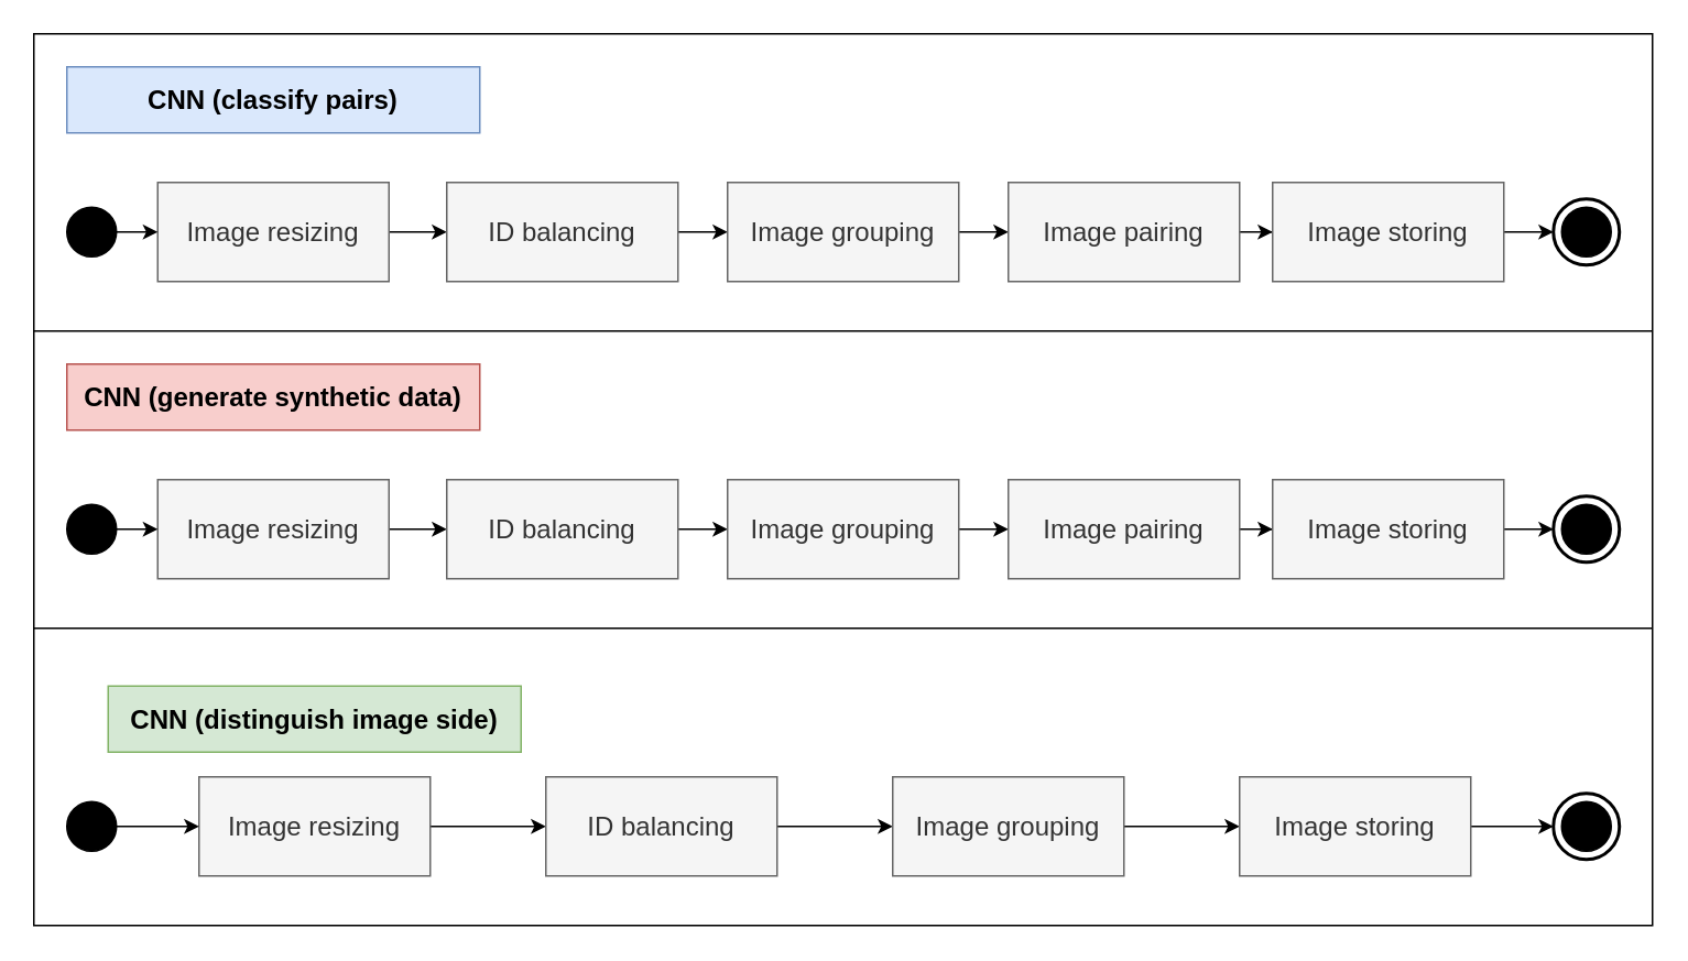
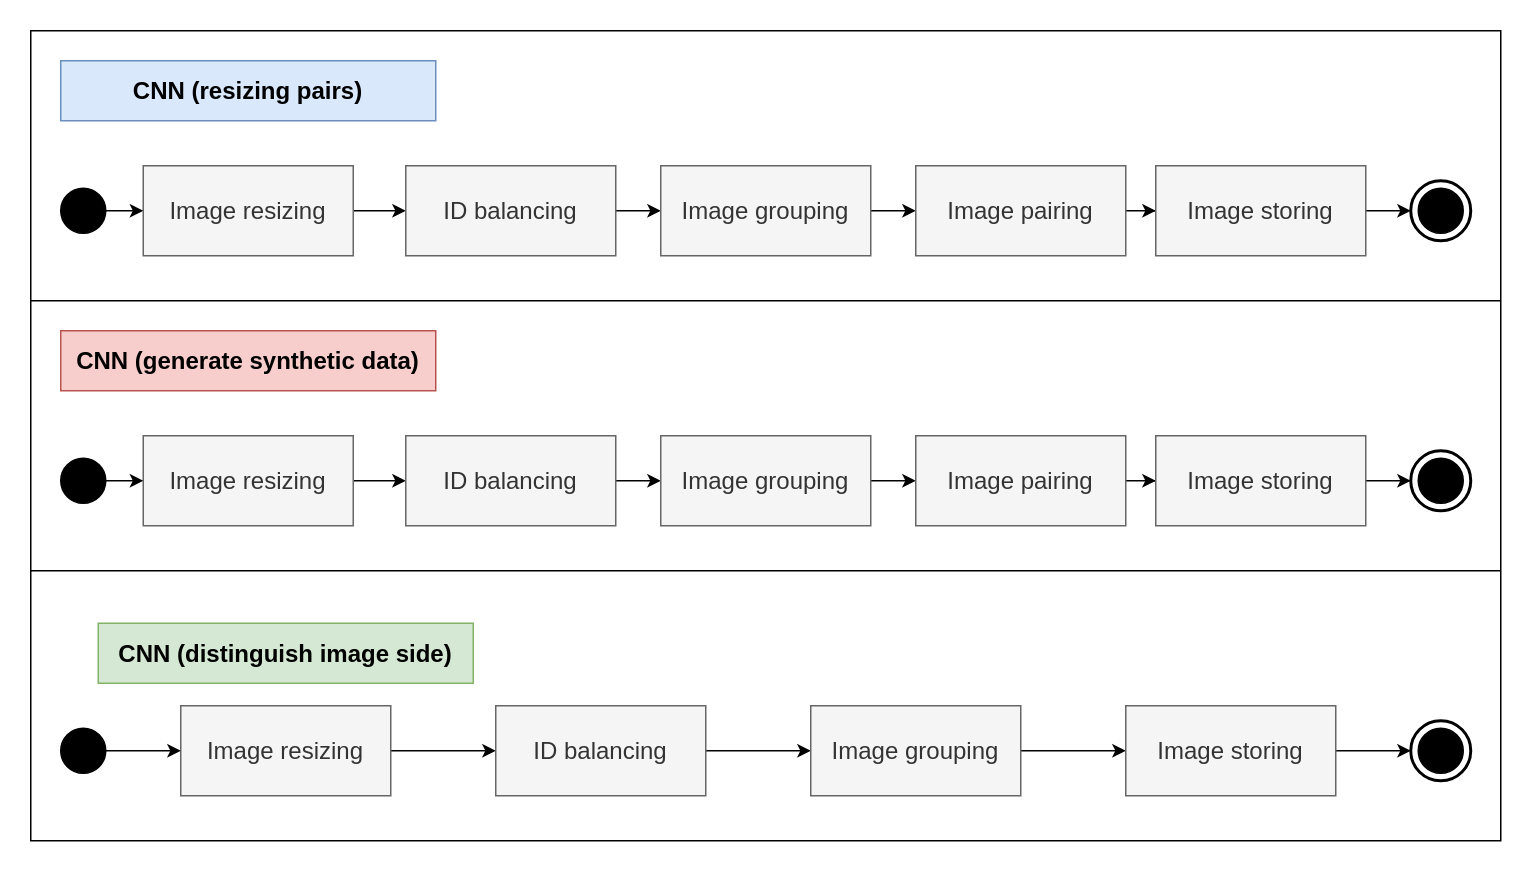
  <mxCell id="0" />
  <mxCell id="1" parent="0" />
  <mxCell id="2" value="" style="rounded=0;whiteSpace=wrap;html=1;" vertex="1" parent="1"><mxGeometry x="20" y="20" width="980" height="540" as="geometry" /></mxCell>
- <mxCell id="3" value="&lt;font size=&quot;1&quot;&gt;&lt;b style=&quot;font-size: 16px&quot;&gt;CNN (classify pairs)&lt;/b&gt;&lt;/font&gt;" style="rounded=0;whiteSpace=wrap;html=1;fillColor=#dae8fc;strokeColor=#6c8ebf;" vertex="1" parent="1"><mxGeometry x="40" y="40" width="250" height="40" as="geometry" /></mxCell>
+ <mxCell id="3" value="&lt;font size=&quot;1&quot;&gt;&lt;b style=&quot;font-size: 16px&quot;&gt;CNN (resizing pairs)&lt;/b&gt;&lt;/font&gt;" style="rounded=0;whiteSpace=wrap;html=1;fillColor=#dae8fc;strokeColor=#6c8ebf;" vertex="1" parent="1"><mxGeometry x="40" y="40" width="250" height="40" as="geometry" /></mxCell>
  <mxCell id="4" value="&lt;font size=&quot;1&quot;&gt;&lt;b style=&quot;font-size: 16px&quot;&gt;CNN (generate synthetic data)&lt;/b&gt;&lt;/font&gt;" style="rounded=0;whiteSpace=wrap;html=1;fillColor=#f8cecc;strokeColor=#b85450;" vertex="1" parent="1"><mxGeometry x="40" y="220" width="250" height="40" as="geometry" /></mxCell>
  <mxCell id="5" value="&lt;font size=&quot;1&quot;&gt;&lt;b style=&quot;font-size: 16px&quot;&gt;CNN (distinguish image side)&lt;/b&gt;&lt;/font&gt;" style="rounded=0;whiteSpace=wrap;html=1;fillColor=#d5e8d4;strokeColor=#82b366;" vertex="1" parent="1"><mxGeometry x="65" y="415" width="250" height="40" as="geometry" /></mxCell>
  <mxCell id="6" value="" style="endArrow=none;html=1;" edge="1" parent="1"><mxGeometry width="50" height="50" relative="1" as="geometry"><mxPoint x="20" y="200" as="sourcePoint" /><mxPoint x="1000" y="200" as="targetPoint" /></mxGeometry></mxCell>
  <mxCell id="7" value="" style="endArrow=none;html=1;" edge="1" parent="1"><mxGeometry width="50" height="50" relative="1" as="geometry"><mxPoint x="20" y="380" as="sourcePoint" /><mxPoint x="1000" y="380" as="targetPoint" /></mxGeometry></mxCell>
  <mxCell id="8" style="edgeStyle=orthogonalEdgeStyle;rounded=0;orthogonalLoop=1;jettySize=auto;html=1;" edge="1" parent="1" source="9" target="11"><mxGeometry relative="1" as="geometry" /></mxCell>
  <mxCell id="9" value="&lt;font style=&quot;font-size: 16px&quot;&gt;Image resizing&lt;/font&gt;" style="rounded=0;whiteSpace=wrap;html=1;fillColor=#f5f5f5;strokeColor=#666666;fontColor=#333333;" vertex="1" parent="1"><mxGeometry x="95" y="110" width="140" height="60" as="geometry" /></mxCell>
  <mxCell id="10" style="edgeStyle=orthogonalEdgeStyle;rounded=0;orthogonalLoop=1;jettySize=auto;html=1;" edge="1" parent="1" source="11" target="13"><mxGeometry relative="1" as="geometry" /></mxCell>
  <mxCell id="11" value="&lt;font size=&quot;3&quot;&gt;ID balancing&lt;/font&gt;" style="rounded=0;whiteSpace=wrap;html=1;fillColor=#f5f5f5;strokeColor=#666666;fontColor=#333333;" vertex="1" parent="1"><mxGeometry x="270" y="110" width="140" height="60" as="geometry" /></mxCell>
  <mxCell id="12" style="edgeStyle=orthogonalEdgeStyle;rounded=0;orthogonalLoop=1;jettySize=auto;html=1;" edge="1" parent="1" source="13" target="15"><mxGeometry relative="1" as="geometry" /></mxCell>
  <mxCell id="13" value="&lt;font style=&quot;font-size: 16px&quot;&gt;Image grouping&lt;/font&gt;" style="rounded=0;whiteSpace=wrap;html=1;fillColor=#f5f5f5;strokeColor=#666666;fontColor=#333333;" vertex="1" parent="1"><mxGeometry x="440" y="110" width="140" height="60" as="geometry" /></mxCell>
  <mxCell id="14" style="edgeStyle=orthogonalEdgeStyle;rounded=0;orthogonalLoop=1;jettySize=auto;html=1;" edge="1" parent="1" source="15" target="17"><mxGeometry relative="1" as="geometry" /></mxCell>
  <mxCell id="15" value="&lt;font size=&quot;3&quot;&gt;Image pairing&lt;/font&gt;" style="rounded=0;whiteSpace=wrap;html=1;fillColor=#f5f5f5;strokeColor=#666666;fontColor=#333333;" vertex="1" parent="1"><mxGeometry x="610" y="110" width="140" height="60" as="geometry" /></mxCell>
  <mxCell id="16" style="edgeStyle=orthogonalEdgeStyle;rounded=0;orthogonalLoop=1;jettySize=auto;html=1;entryX=0;entryY=0.5;entryDx=0;entryDy=0;" edge="1" parent="1" source="17" target="21"><mxGeometry relative="1" as="geometry" /></mxCell>
  <mxCell id="17" value="&lt;font style=&quot;font-size: 16px&quot;&gt;Image storing&lt;/font&gt;" style="rounded=0;whiteSpace=wrap;html=1;fillColor=#f5f5f5;strokeColor=#666666;fontColor=#333333;" vertex="1" parent="1"><mxGeometry x="770" y="110" width="140" height="60" as="geometry" /></mxCell>
  <mxCell id="18" style="edgeStyle=orthogonalEdgeStyle;rounded=0;orthogonalLoop=1;jettySize=auto;html=1;entryX=0;entryY=0.5;entryDx=0;entryDy=0;" edge="1" parent="1" source="19" target="9"><mxGeometry relative="1" as="geometry" /></mxCell>
  <mxCell id="19" value="" style="ellipse;whiteSpace=wrap;html=1;aspect=fixed;fillColor=#000000;" vertex="1" parent="1"><mxGeometry x="40" y="125" width="30" height="30" as="geometry" /></mxCell>
  <mxCell id="20" value="" style="group" vertex="1" connectable="0" parent="1"><mxGeometry x="940" y="120" width="40" height="40" as="geometry" /></mxCell>
  <mxCell id="21" value="" style="ellipse;whiteSpace=wrap;html=1;aspect=fixed;fillColor=none;strokeWidth=2;" vertex="1" parent="20"><mxGeometry width="40" height="40" as="geometry" /></mxCell>
  <mxCell id="22" value="" style="ellipse;whiteSpace=wrap;html=1;aspect=fixed;fillColor=#000000;" vertex="1" parent="20"><mxGeometry x="5" y="5" width="30" height="30" as="geometry" /></mxCell>
  <mxCell id="23" style="edgeStyle=orthogonalEdgeStyle;rounded=0;orthogonalLoop=1;jettySize=auto;html=1;" edge="1" parent="1" source="24" target="26"><mxGeometry relative="1" as="geometry" /></mxCell>
  <mxCell id="24" value="&lt;span style=&quot;font-size: 16px&quot;&gt;Image resizing&lt;/span&gt;" style="rounded=0;whiteSpace=wrap;html=1;fillColor=#f5f5f5;strokeColor=#666666;fontColor=#333333;" vertex="1" parent="1"><mxGeometry x="95" y="290" width="140" height="60" as="geometry" /></mxCell>
  <mxCell id="25" style="edgeStyle=orthogonalEdgeStyle;rounded=0;orthogonalLoop=1;jettySize=auto;html=1;" edge="1" parent="1" source="26" target="28"><mxGeometry relative="1" as="geometry" /></mxCell>
  <mxCell id="26" value="&lt;span style=&quot;font-size: medium&quot;&gt;ID balancing&lt;/span&gt;" style="rounded=0;whiteSpace=wrap;html=1;fillColor=#f5f5f5;strokeColor=#666666;fontColor=#333333;" vertex="1" parent="1"><mxGeometry x="270" y="290" width="140" height="60" as="geometry" /></mxCell>
  <mxCell id="27" style="edgeStyle=orthogonalEdgeStyle;rounded=0;orthogonalLoop=1;jettySize=auto;html=1;" edge="1" parent="1" source="28" target="30"><mxGeometry relative="1" as="geometry" /></mxCell>
  <mxCell id="28" value="&lt;span style=&quot;font-size: 16px&quot;&gt;Image grouping&lt;/span&gt;" style="rounded=0;whiteSpace=wrap;html=1;fillColor=#f5f5f5;strokeColor=#666666;fontColor=#333333;" vertex="1" parent="1"><mxGeometry x="440" y="290" width="140" height="60" as="geometry" /></mxCell>
  <mxCell id="29" style="edgeStyle=orthogonalEdgeStyle;rounded=0;orthogonalLoop=1;jettySize=auto;html=1;" edge="1" parent="1" source="30" target="32"><mxGeometry relative="1" as="geometry" /></mxCell>
  <mxCell id="30" value="&lt;span style=&quot;font-size: medium&quot;&gt;Image pairing&lt;/span&gt;" style="rounded=0;whiteSpace=wrap;html=1;fillColor=#f5f5f5;strokeColor=#666666;fontColor=#333333;" vertex="1" parent="1"><mxGeometry x="610" y="290" width="140" height="60" as="geometry" /></mxCell>
  <mxCell id="31" style="edgeStyle=orthogonalEdgeStyle;rounded=0;orthogonalLoop=1;jettySize=auto;html=1;entryX=0;entryY=0.5;entryDx=0;entryDy=0;" edge="1" parent="1" source="32" target="36"><mxGeometry relative="1" as="geometry" /></mxCell>
  <mxCell id="32" value="&lt;span style=&quot;font-size: 16px&quot;&gt;Image storing&lt;/span&gt;" style="rounded=0;whiteSpace=wrap;html=1;fillColor=#f5f5f5;strokeColor=#666666;fontColor=#333333;" vertex="1" parent="1"><mxGeometry x="770" y="290" width="140" height="60" as="geometry" /></mxCell>
  <mxCell id="33" style="edgeStyle=orthogonalEdgeStyle;rounded=0;orthogonalLoop=1;jettySize=auto;html=1;entryX=0;entryY=0.5;entryDx=0;entryDy=0;" edge="1" parent="1" source="34" target="24"><mxGeometry relative="1" as="geometry" /></mxCell>
  <mxCell id="34" value="" style="ellipse;whiteSpace=wrap;html=1;aspect=fixed;fillColor=#000000;" vertex="1" parent="1"><mxGeometry x="40" y="305" width="30" height="30" as="geometry" /></mxCell>
  <mxCell id="35" value="" style="group" vertex="1" connectable="0" parent="1"><mxGeometry x="940" y="300" width="40" height="40" as="geometry" /></mxCell>
  <mxCell id="36" value="" style="ellipse;whiteSpace=wrap;html=1;aspect=fixed;fillColor=none;strokeWidth=2;" vertex="1" parent="35"><mxGeometry width="40" height="40" as="geometry" /></mxCell>
  <mxCell id="37" value="" style="ellipse;whiteSpace=wrap;html=1;aspect=fixed;fillColor=#000000;" vertex="1" parent="35"><mxGeometry x="5" y="5" width="30" height="30" as="geometry" /></mxCell>
  <mxCell id="38" style="edgeStyle=orthogonalEdgeStyle;rounded=0;orthogonalLoop=1;jettySize=auto;html=1;" edge="1" parent="1" source="39" target="41"><mxGeometry relative="1" as="geometry" /></mxCell>
  <mxCell id="39" value="&lt;span style=&quot;font-size: 16px&quot;&gt;Image resizing&lt;/span&gt;" style="rounded=0;whiteSpace=wrap;html=1;fillColor=#f5f5f5;strokeColor=#666666;fontColor=#333333;" vertex="1" parent="1"><mxGeometry x="120" y="470" width="140" height="60" as="geometry" /></mxCell>
  <mxCell id="40" style="edgeStyle=orthogonalEdgeStyle;rounded=0;orthogonalLoop=1;jettySize=auto;html=1;" edge="1" parent="1" source="41" target="43"><mxGeometry relative="1" as="geometry" /></mxCell>
  <mxCell id="41" value="&lt;span style=&quot;font-size: medium&quot;&gt;ID balancing&lt;/span&gt;" style="rounded=0;whiteSpace=wrap;html=1;fillColor=#f5f5f5;strokeColor=#666666;fontColor=#333333;" vertex="1" parent="1"><mxGeometry x="330" y="470" width="140" height="60" as="geometry" /></mxCell>
  <mxCell id="42" style="edgeStyle=orthogonalEdgeStyle;rounded=0;orthogonalLoop=1;jettySize=auto;html=1;" edge="1" parent="1" source="43" target="45"><mxGeometry relative="1" as="geometry" /></mxCell>
  <mxCell id="43" value="&lt;span style=&quot;font-size: 16px&quot;&gt;Image grouping&lt;/span&gt;" style="rounded=0;whiteSpace=wrap;html=1;fillColor=#f5f5f5;strokeColor=#666666;fontColor=#333333;" vertex="1" parent="1"><mxGeometry x="540" y="470" width="140" height="60" as="geometry" /></mxCell>
  <mxCell id="44" style="edgeStyle=orthogonalEdgeStyle;rounded=0;orthogonalLoop=1;jettySize=auto;html=1;entryX=0;entryY=0.5;entryDx=0;entryDy=0;" edge="1" parent="1" source="45" target="49"><mxGeometry relative="1" as="geometry" /></mxCell>
  <mxCell id="45" value="&lt;span style=&quot;font-size: 16px&quot;&gt;Image storing&lt;/span&gt;" style="rounded=0;whiteSpace=wrap;html=1;fillColor=#f5f5f5;strokeColor=#666666;fontColor=#333333;" vertex="1" parent="1"><mxGeometry x="750" y="470" width="140" height="60" as="geometry" /></mxCell>
  <mxCell id="46" style="edgeStyle=orthogonalEdgeStyle;rounded=0;orthogonalLoop=1;jettySize=auto;html=1;entryX=0;entryY=0.5;entryDx=0;entryDy=0;" edge="1" parent="1" source="47" target="39"><mxGeometry relative="1" as="geometry" /></mxCell>
  <mxCell id="47" value="" style="ellipse;whiteSpace=wrap;html=1;aspect=fixed;fillColor=#000000;" vertex="1" parent="1"><mxGeometry x="40" y="485" width="30" height="30" as="geometry" /></mxCell>
  <mxCell id="48" value="" style="group" vertex="1" connectable="0" parent="1"><mxGeometry x="940" y="480" width="40" height="40" as="geometry" /></mxCell>
  <mxCell id="49" value="" style="ellipse;whiteSpace=wrap;html=1;aspect=fixed;fillColor=none;strokeWidth=2;" vertex="1" parent="48"><mxGeometry width="40" height="40" as="geometry" /></mxCell>
  <mxCell id="50" value="" style="ellipse;whiteSpace=wrap;html=1;aspect=fixed;fillColor=#000000;" vertex="1" parent="48"><mxGeometry x="5" y="5" width="30" height="30" as="geometry" /></mxCell>
